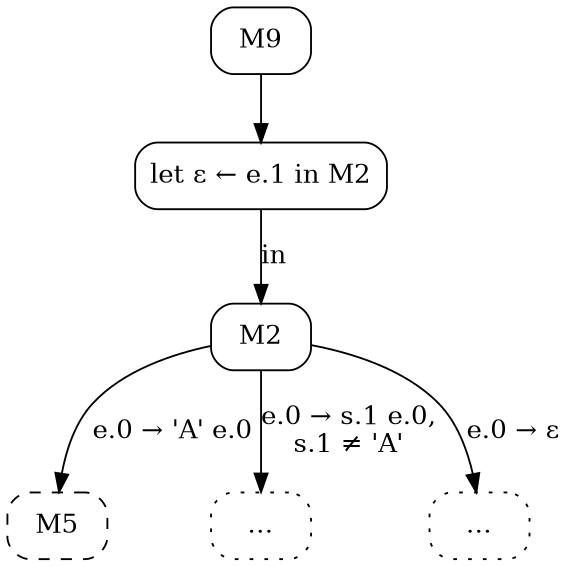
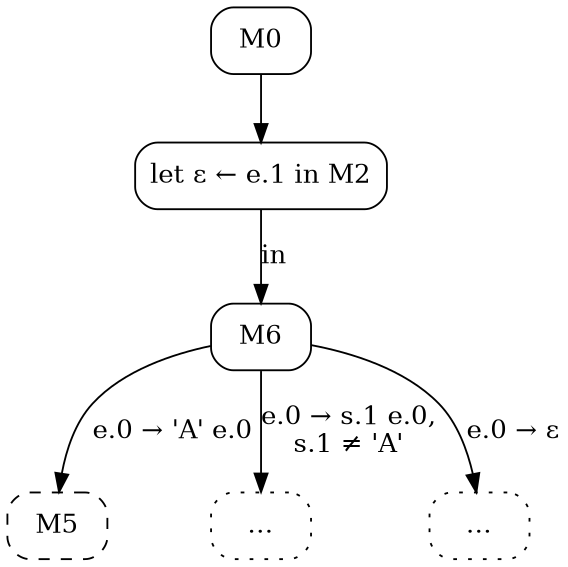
  digraph {
    node [shape=box style=rounded]
    n1 [label="let ε ← e.1 in M2"]
-   M2
-   M0 [label=M9]
+   M2 [label=M6]
+   M0
    n4 [label=M5 style="rounded,dashed"]
    n5 [label="…" style="rounded,dotted"]
    n6 [label="…" style="rounded,dotted"]
    n1 -> M2 [label=in]
    M2 -> n4 [label="e.0 → 'A' e.0"]
    M2 -> n5 [label="e.0 → s.1 e.0,\ns.1 ≠ 'A'"]
    M2 -> n6 [label="e.0 → ε"]
    M0 -> n1
  }
